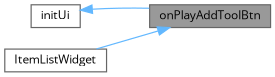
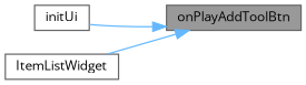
  digraph {
    fontname="Open Sans"
    rankdir=RL
    node [color=grey40 fillcolor=white fontname="Open Sans" fontsize=10 shape=box style=filled]
    edge [color=steelblue1 dir=back fontname="Open Sans" fontsize=10 labelfontname=Helvetica labelfontsize=10 style=solid]
    n1 [color=gray40 fillcolor=grey60 fontcolor=black height=0.2 label=onPlayAddToolBtn width=0.4]
    n2 [height=0.2 label=initUi width=0.4]
    n3 [height=0.2 label=ItemListWidget width=0.4]
-   n2 -> n1
+   n1 -> n2
    n1 -> n3
  }
